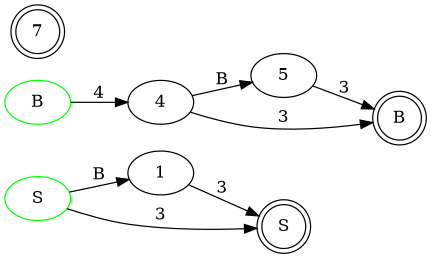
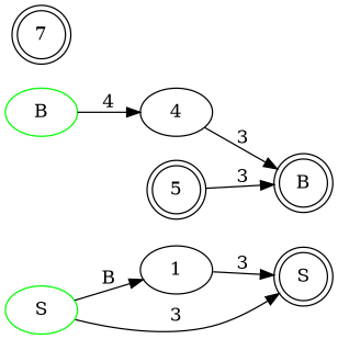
  digraph {
    rankdir=LR
    n1 [color=green label=S]
    1
    n3 [label=S shape=doublecircle]
    n4 [color=green label=B]
    4
-   5
+   5 [shape=doublecircle]
    n7 [label=B shape=doublecircle]
    7 [shape=doublecircle]
    n1 -> 1 [label=B]
    n1 -> n3 [label=3]
    1 -> n3 [label=3]
    n4 -> 4 [label=4]
-   4 -> 5 [label=B]
    4 -> n7 [label=3]
    5 -> n7 [label=3]
  }
